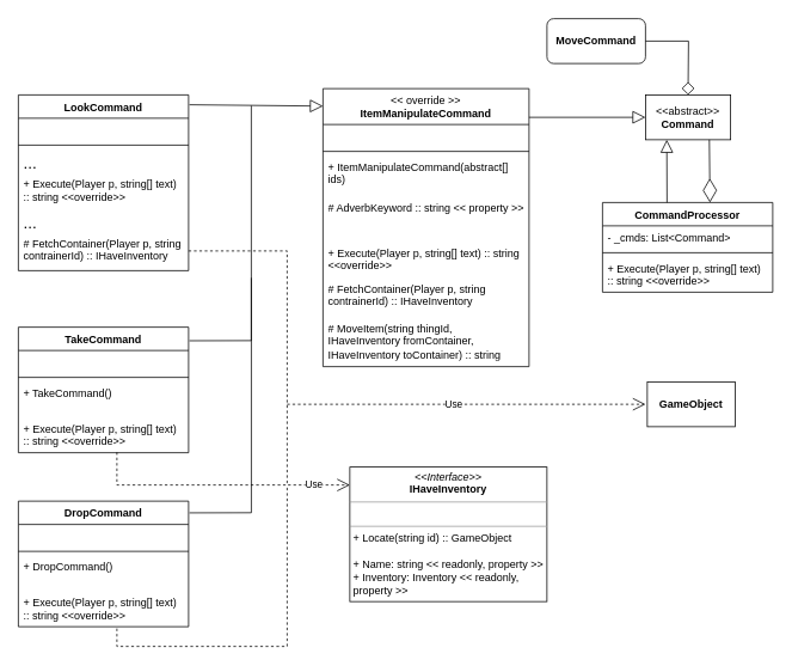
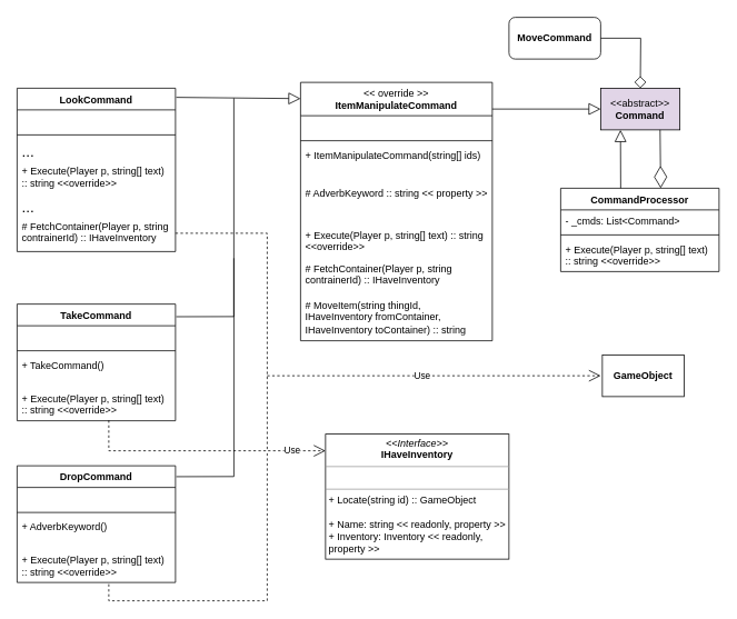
  <mxCell id="0" />
  <mxCell id="1" parent="0" />
  <mxCell id="2" value="CommandProcessor" style="swimlane;fontStyle=1;align=center;verticalAlign=top;childLayout=stackLayout;horizontal=1;startSize=26;horizontalStack=0;resizeParent=1;resizeParentMax=0;resizeLast=0;collapsible=1;marginBottom=0;whiteSpace=wrap;html=1;" parent="1" vertex="1"><mxGeometry x="672" y="225" width="190" height="100" as="geometry" /></mxCell>
  <mxCell id="3" value="- _cmds: List&amp;lt;Command&amp;gt;" style="text;strokeColor=none;fillColor=none;align=left;verticalAlign=top;spacingLeft=4;spacingRight=4;overflow=hidden;rotatable=0;points=[[0,0.5],[1,0.5]];portConstraint=eastwest;whiteSpace=wrap;html=1;" parent="2" vertex="1"><mxGeometry y="26" width="190" height="26" as="geometry" /></mxCell>
  <mxCell id="4" value="" style="line;strokeWidth=1;fillColor=none;align=left;verticalAlign=middle;spacingTop=-1;spacingLeft=3;spacingRight=3;rotatable=0;labelPosition=right;points=[];portConstraint=eastwest;strokeColor=inherit;" parent="2" vertex="1"><mxGeometry y="52" width="190" height="8" as="geometry" /></mxCell>
  <mxCell id="5" value="+ Execute(Player p, string[] text) :: string &amp;lt;&amp;lt;override&amp;gt;&amp;gt;" style="text;strokeColor=none;fillColor=none;align=left;verticalAlign=top;spacingLeft=4;spacingRight=4;overflow=hidden;rotatable=0;points=[[0,0.5],[1,0.5]];portConstraint=eastwest;whiteSpace=wrap;html=1;" parent="2" vertex="1"><mxGeometry y="60" width="190" height="40" as="geometry" /></mxCell>
- <mxCell id="6" value="&amp;lt;&amp;lt;abstract&amp;gt;&amp;gt;&lt;br&gt;&lt;b&gt;Command&lt;/b&gt;" style="html=1;whiteSpace=wrap;" vertex="1" parent="1"><mxGeometry x="720" y="105" width="95" height="50" as="geometry" /></mxCell>
+ <mxCell id="6" value="&amp;lt;&amp;lt;abstract&amp;gt;&amp;gt;&lt;br&gt;&lt;b&gt;Command&lt;/b&gt;" style="html=1;whiteSpace=wrap;fillColor=#e1d5e7;" vertex="1" parent="1"><mxGeometry x="720" y="105" width="95" height="50" as="geometry" /></mxCell>
  <mxCell id="7" value="" style="endArrow=block;endFill=0;endSize=12;html=1;rounded=0;entryX=0.25;entryY=1;entryDx=0;entryDy=0;" edge="1" parent="1"><mxGeometry width="160" relative="1" as="geometry"><mxPoint x="744" y="225" as="sourcePoint" /><mxPoint x="743.75" y="155" as="targetPoint" /></mxGeometry></mxCell>
  <mxCell id="8" value="" style="endArrow=diamondThin;endFill=0;endSize=24;html=1;rounded=0;exitX=0.75;exitY=1;exitDx=0;exitDy=0;" edge="1" parent="1" source="6"><mxGeometry width="160" relative="1" as="geometry"><mxPoint x="562" y="365" as="sourcePoint" /><mxPoint x="792" y="225" as="targetPoint" /></mxGeometry></mxCell>
  <mxCell id="9" value="LookCommand" style="swimlane;fontStyle=1;align=center;verticalAlign=top;childLayout=stackLayout;horizontal=1;startSize=26;horizontalStack=0;resizeParent=1;resizeParentMax=0;resizeLast=0;collapsible=1;marginBottom=0;whiteSpace=wrap;html=1;" vertex="1" parent="1"><mxGeometry x="20" y="105" width="190" height="196" as="geometry" /></mxCell>
  <mxCell id="10" value="&lt;span style=&quot;font-size: 18px;&quot;&gt;&amp;nbsp;&lt;/span&gt;" style="text;strokeColor=none;fillColor=none;align=left;verticalAlign=top;spacingLeft=4;spacingRight=4;overflow=hidden;rotatable=0;points=[[0,0.5],[1,0.5]];portConstraint=eastwest;whiteSpace=wrap;html=1;" vertex="1" parent="9"><mxGeometry y="26" width="190" height="26" as="geometry" /></mxCell>
  <mxCell id="11" value="" style="line;strokeWidth=1;fillColor=none;align=left;verticalAlign=middle;spacingTop=-1;spacingLeft=3;spacingRight=3;rotatable=0;labelPosition=right;points=[];portConstraint=eastwest;strokeColor=inherit;" vertex="1" parent="9"><mxGeometry y="52" width="190" height="8" as="geometry" /></mxCell>
  <mxCell id="12" value="&lt;font style=&quot;font-size: 18px;&quot;&gt;...&lt;/font&gt;" style="text;strokeColor=none;fillColor=none;align=left;verticalAlign=top;spacingLeft=4;spacingRight=4;overflow=hidden;rotatable=0;points=[[0,0.5],[1,0.5]];portConstraint=eastwest;whiteSpace=wrap;html=1;" vertex="1" parent="9"><mxGeometry y="60" width="190" height="26" as="geometry" /></mxCell>
  <mxCell id="13" value="+ Execute(Player p, string[] text) :: string &amp;lt;&amp;lt;override&amp;gt;&amp;gt;" style="text;strokeColor=none;fillColor=none;align=left;verticalAlign=top;spacingLeft=4;spacingRight=4;overflow=hidden;rotatable=0;points=[[0,0.5],[1,0.5]];portConstraint=eastwest;whiteSpace=wrap;html=1;" vertex="1" parent="9"><mxGeometry y="86" width="190" height="40" as="geometry" /></mxCell>
  <mxCell id="14" value="&lt;font style=&quot;font-size: 18px;&quot;&gt;...&lt;/font&gt;" style="text;strokeColor=none;fillColor=none;align=left;verticalAlign=top;spacingLeft=4;spacingRight=4;overflow=hidden;rotatable=0;points=[[0,0.5],[1,0.5]];portConstraint=eastwest;whiteSpace=wrap;html=1;" vertex="1" parent="9"><mxGeometry y="126" width="190" height="26" as="geometry" /></mxCell>
  <mxCell id="15" value="&lt;font style=&quot;font-size: 12px;&quot;&gt;# FetchContainer(Player p, string contrainerId) :: IHaveInventory&lt;/font&gt;" style="text;strokeColor=none;fillColor=none;align=left;verticalAlign=top;spacingLeft=4;spacingRight=4;overflow=hidden;rotatable=0;points=[[0,0.5],[1,0.5]];portConstraint=eastwest;whiteSpace=wrap;html=1;" vertex="1" parent="9"><mxGeometry y="152" width="190" height="44" as="geometry" /></mxCell>
  <mxCell id="16" value="" style="endArrow=block;endFill=0;endSize=12;html=1;rounded=0;entryX=0;entryY=0.5;entryDx=0;entryDy=0;exitX=1;exitY=0.5;exitDx=0;exitDy=0;" edge="1" parent="1" target="6"><mxGeometry width="160" relative="1" as="geometry"><mxPoint x="582" y="130" as="sourcePoint" /><mxPoint x="753.75" y="165" as="targetPoint" /></mxGeometry></mxCell>
  <mxCell id="17" value="" style="endArrow=block;endFill=0;endSize=12;html=1;rounded=0;entryX=0;entryY=0.25;entryDx=0;entryDy=0;exitX=1.005;exitY=0.056;exitDx=0;exitDy=0;exitPerimeter=0;" edge="1" parent="1" source="9"><mxGeometry width="160" relative="1" as="geometry"><mxPoint x="530" y="140" as="sourcePoint" /><mxPoint x="360" y="117.5" as="targetPoint" /></mxGeometry></mxCell>
  <mxCell id="18" value="&lt;span style=&quot;font-weight: normal;&quot;&gt;&amp;lt;&amp;lt; override &amp;gt;&amp;gt;&lt;br&gt;&lt;/span&gt;ItemManipulateCommand" style="swimlane;fontStyle=1;align=center;verticalAlign=top;childLayout=stackLayout;horizontal=1;startSize=40;horizontalStack=0;resizeParent=1;resizeParentMax=0;resizeLast=0;collapsible=1;marginBottom=0;whiteSpace=wrap;html=1;" vertex="1" parent="1"><mxGeometry x="360" y="98" width="230" height="310" as="geometry" /></mxCell>
  <mxCell id="19" value="&amp;nbsp;" style="text;strokeColor=none;fillColor=none;align=left;verticalAlign=top;spacingLeft=4;spacingRight=4;overflow=hidden;rotatable=0;points=[[0,0.5],[1,0.5]];portConstraint=eastwest;whiteSpace=wrap;html=1;" vertex="1" parent="18"><mxGeometry y="40" width="230" height="26" as="geometry" /></mxCell>
  <mxCell id="20" value="" style="line;strokeWidth=1;fillColor=none;align=left;verticalAlign=middle;spacingTop=-1;spacingLeft=3;spacingRight=3;rotatable=0;labelPosition=right;points=[];portConstraint=eastwest;strokeColor=inherit;" vertex="1" parent="18"><mxGeometry y="66" width="230" height="8" as="geometry" /></mxCell>
- <mxCell id="21" value="+&amp;nbsp;ItemManipulateCommand(abstract[] ids)" style="text;strokeColor=none;fillColor=none;align=left;verticalAlign=top;spacingLeft=4;spacingRight=4;overflow=hidden;rotatable=0;points=[[0,0.5],[1,0.5]];portConstraint=eastwest;whiteSpace=wrap;html=1;" vertex="1" parent="18"><mxGeometry y="74" width="230" height="46" as="geometry" /></mxCell>
+ <mxCell id="21" value="+&amp;nbsp;ItemManipulateCommand(string[] ids)" style="text;strokeColor=none;fillColor=none;align=left;verticalAlign=top;spacingLeft=4;spacingRight=4;overflow=hidden;rotatable=0;points=[[0,0.5],[1,0.5]];portConstraint=eastwest;whiteSpace=wrap;html=1;" vertex="1" parent="18"><mxGeometry y="74" width="230" height="46" as="geometry" /></mxCell>
  <mxCell id="22" value="# AdverbKeyword :: string &amp;lt;&amp;lt; property &amp;gt;&amp;gt;" style="text;strokeColor=none;fillColor=none;align=left;verticalAlign=top;spacingLeft=4;spacingRight=4;overflow=hidden;rotatable=0;points=[[0,0.5],[1,0.5]];portConstraint=eastwest;whiteSpace=wrap;html=1;" vertex="1" parent="18"><mxGeometry y="120" width="230" height="50" as="geometry" /></mxCell>
  <mxCell id="23" value="+ Execute(Player p, string[] text) :: string &amp;lt;&amp;lt;override&amp;gt;&amp;gt;" style="text;strokeColor=none;fillColor=none;align=left;verticalAlign=top;spacingLeft=4;spacingRight=4;overflow=hidden;rotatable=0;points=[[0,0.5],[1,0.5]];portConstraint=eastwest;whiteSpace=wrap;html=1;" vertex="1" parent="18"><mxGeometry y="170" width="230" height="40" as="geometry" /></mxCell>
  <mxCell id="24" value="&lt;font style=&quot;font-size: 12px;&quot;&gt;# FetchContainer(Player p, string contrainerId) :: IHaveInventory&lt;/font&gt;" style="text;strokeColor=none;fillColor=none;align=left;verticalAlign=top;spacingLeft=4;spacingRight=4;overflow=hidden;rotatable=0;points=[[0,0.5],[1,0.5]];portConstraint=eastwest;whiteSpace=wrap;html=1;" vertex="1" parent="18"><mxGeometry y="210" width="230" height="44" as="geometry" /></mxCell>
  <mxCell id="25" value="&lt;font style=&quot;font-size: 12px;&quot;&gt;#&amp;nbsp;MoveItem(string thingId, IHaveInventory fromContainer, IHaveInventory toContainer) :: string&lt;/font&gt;" style="text;strokeColor=none;fillColor=none;align=left;verticalAlign=top;spacingLeft=4;spacingRight=4;overflow=hidden;rotatable=0;points=[[0,0.5],[1,0.5]];portConstraint=eastwest;whiteSpace=wrap;html=1;" vertex="1" parent="18"><mxGeometry y="254" width="230" height="56" as="geometry" /></mxCell>
  <mxCell id="26" value="&lt;b&gt;MoveCommand&lt;/b&gt;" style="html=1;whiteSpace=wrap;rounded=1;" vertex="1" parent="1"><mxGeometry x="610" y="20" width="110" height="50" as="geometry" /></mxCell>
  <mxCell id="27" value="" style="endArrow=diamond;endFill=0;endSize=12;html=1;rounded=0;entryX=0.5;entryY=0;entryDx=0;entryDy=0;exitX=1;exitY=0.5;exitDx=0;exitDy=0;" edge="1" parent="1" source="26" target="6"><mxGeometry width="160" relative="1" as="geometry"><mxPoint x="592" y="140" as="sourcePoint" /><mxPoint x="730" y="140" as="targetPoint" /><Array as="points"><mxPoint x="768" y="45" /></Array></mxGeometry></mxCell>
  <mxCell id="28" value="TakeCommand" style="swimlane;fontStyle=1;align=center;verticalAlign=top;childLayout=stackLayout;horizontal=1;startSize=26;horizontalStack=0;resizeParent=1;resizeParentMax=0;resizeLast=0;collapsible=1;marginBottom=0;whiteSpace=wrap;html=1;" vertex="1" parent="1"><mxGeometry x="20" y="364" width="190" height="140" as="geometry" /></mxCell>
  <mxCell id="29" value="&lt;span style=&quot;font-size: 18px;&quot;&gt;&amp;nbsp;&lt;/span&gt;" style="text;strokeColor=none;fillColor=none;align=left;verticalAlign=top;spacingLeft=4;spacingRight=4;overflow=hidden;rotatable=0;points=[[0,0.5],[1,0.5]];portConstraint=eastwest;whiteSpace=wrap;html=1;" vertex="1" parent="28"><mxGeometry y="26" width="190" height="26" as="geometry" /></mxCell>
  <mxCell id="30" value="" style="line;strokeWidth=1;fillColor=none;align=left;verticalAlign=middle;spacingTop=-1;spacingLeft=3;spacingRight=3;rotatable=0;labelPosition=right;points=[];portConstraint=eastwest;strokeColor=inherit;" vertex="1" parent="28"><mxGeometry y="52" width="190" height="8" as="geometry" /></mxCell>
  <mxCell id="31" value="+ TakeCommand()" style="text;strokeColor=none;fillColor=none;align=left;verticalAlign=top;spacingLeft=4;spacingRight=4;overflow=hidden;rotatable=0;points=[[0,0.5],[1,0.5]];portConstraint=eastwest;whiteSpace=wrap;html=1;" vertex="1" parent="28"><mxGeometry y="60" width="190" height="40" as="geometry" /></mxCell>
  <mxCell id="32" style="edgeStyle=orthogonalEdgeStyle;rounded=0;orthogonalLoop=1;jettySize=auto;html=1;exitX=0.579;exitY=0.986;exitDx=0;exitDy=0;endArrow=none;endFill=0;dashed=1;exitPerimeter=0;" edge="1" parent="28" source="33"><mxGeometry relative="1" as="geometry"><mxPoint x="300" y="176.0" as="targetPoint" /><Array as="points"><mxPoint x="110" y="176" /></Array></mxGeometry></mxCell>
  <mxCell id="33" value="+ Execute(Player p, string[] text) :: string &amp;lt;&amp;lt;override&amp;gt;&amp;gt;" style="text;strokeColor=none;fillColor=none;align=left;verticalAlign=top;spacingLeft=4;spacingRight=4;overflow=hidden;rotatable=0;points=[[0,0.5],[1,0.5]];portConstraint=eastwest;whiteSpace=wrap;html=1;" vertex="1" parent="28"><mxGeometry y="100" width="190" height="40" as="geometry" /></mxCell>
  <mxCell id="34" value="DropCommand" style="swimlane;fontStyle=1;align=center;verticalAlign=top;childLayout=stackLayout;horizontal=1;startSize=26;horizontalStack=0;resizeParent=1;resizeParentMax=0;resizeLast=0;collapsible=1;marginBottom=0;whiteSpace=wrap;html=1;" vertex="1" parent="1"><mxGeometry x="20" y="558" width="190" height="140" as="geometry" /></mxCell>
  <mxCell id="35" value="&lt;span style=&quot;font-size: 18px;&quot;&gt;&amp;nbsp;&lt;/span&gt;" style="text;strokeColor=none;fillColor=none;align=left;verticalAlign=top;spacingLeft=4;spacingRight=4;overflow=hidden;rotatable=0;points=[[0,0.5],[1,0.5]];portConstraint=eastwest;whiteSpace=wrap;html=1;" vertex="1" parent="34"><mxGeometry y="26" width="190" height="26" as="geometry" /></mxCell>
  <mxCell id="36" value="" style="line;strokeWidth=1;fillColor=none;align=left;verticalAlign=middle;spacingTop=-1;spacingLeft=3;spacingRight=3;rotatable=0;labelPosition=right;points=[];portConstraint=eastwest;strokeColor=inherit;" vertex="1" parent="34"><mxGeometry y="52" width="190" height="8" as="geometry" /></mxCell>
- <mxCell id="37" value="+ DropCommand()" style="text;strokeColor=none;fillColor=none;align=left;verticalAlign=top;spacingLeft=4;spacingRight=4;overflow=hidden;rotatable=0;points=[[0,0.5],[1,0.5]];portConstraint=eastwest;whiteSpace=wrap;html=1;" vertex="1" parent="34"><mxGeometry y="60" width="190" height="40" as="geometry" /></mxCell>
+ <mxCell id="37" value="+ AdverbKeyword()" style="text;strokeColor=none;fillColor=none;align=left;verticalAlign=top;spacingLeft=4;spacingRight=4;overflow=hidden;rotatable=0;points=[[0,0.5],[1,0.5]];portConstraint=eastwest;whiteSpace=wrap;html=1;" vertex="1" parent="34"><mxGeometry y="60" width="190" height="40" as="geometry" /></mxCell>
  <mxCell id="38" value="+ Execute(Player p, string[] text) :: string &amp;lt;&amp;lt;override&amp;gt;&amp;gt;" style="text;strokeColor=none;fillColor=none;align=left;verticalAlign=top;spacingLeft=4;spacingRight=4;overflow=hidden;rotatable=0;points=[[0,0.5],[1,0.5]];portConstraint=eastwest;whiteSpace=wrap;html=1;" vertex="1" parent="34"><mxGeometry y="100" width="190" height="40" as="geometry" /></mxCell>
  <mxCell id="39" value="" style="endArrow=none;endFill=0;endSize=12;html=1;rounded=0;exitX=1.005;exitY=0.062;exitDx=0;exitDy=0;exitPerimeter=0;" edge="1" parent="1"><mxGeometry width="160" relative="1" as="geometry"><mxPoint x="210.95" y="379.152" as="sourcePoint" /><mxPoint x="280" y="117" as="targetPoint" /><Array as="points"><mxPoint x="280" y="379" /></Array></mxGeometry></mxCell>
  <mxCell id="40" value="" style="endArrow=none;endFill=0;endSize=12;html=1;rounded=0;exitX=1.005;exitY=0.062;exitDx=0;exitDy=0;exitPerimeter=0;" edge="1" parent="1"><mxGeometry width="160" relative="1" as="geometry"><mxPoint x="211" y="571.072" as="sourcePoint" /><mxPoint x="280.05" y="308.92" as="targetPoint" /><Array as="points"><mxPoint x="280.05" y="570.92" /></Array></mxGeometry></mxCell>
  <mxCell id="41" value="&lt;p style=&quot;margin:0px;margin-top:4px;text-align:center;&quot;&gt;&lt;i&gt;&amp;lt;&amp;lt;Interface&amp;gt;&amp;gt;&lt;/i&gt;&lt;br&gt;&lt;b&gt;IHaveInventory&lt;/b&gt;&lt;/p&gt;&lt;hr size=&quot;1&quot;&gt;&lt;p style=&quot;margin:0px;margin-left:4px;&quot;&gt;&amp;nbsp;&lt;/p&gt;&lt;hr size=&quot;1&quot;&gt;&lt;p style=&quot;margin:0px;margin-left:4px;&quot;&gt;+ Locate(string id) :: GameObject&lt;br&gt;&lt;br&gt;&lt;/p&gt;&lt;p style=&quot;margin:0px;margin-left:4px;&quot;&gt;+ Name: string &amp;lt;&amp;lt; readonly, property &amp;gt;&amp;gt;&lt;/p&gt;&lt;p style=&quot;margin:0px;margin-left:4px;&quot;&gt;+ Inventory: Inventory &amp;lt;&amp;lt; readonly, property &amp;gt;&amp;gt;&lt;/p&gt;" style="verticalAlign=top;align=left;overflow=fill;fontSize=12;fontFamily=Helvetica;html=1;whiteSpace=wrap;" vertex="1" parent="1"><mxGeometry x="390" y="520" width="220" height="150" as="geometry" /></mxCell>
  <mxCell id="42" value="Use" style="endArrow=open;endSize=12;dashed=1;html=1;rounded=0;exitX=1;exitY=0.5;exitDx=0;exitDy=0;" edge="1" parent="1" source="15"><mxGeometry x="0.819" width="160" relative="1" as="geometry"><mxPoint x="310" y="420" as="sourcePoint" /><mxPoint x="390" y="540" as="targetPoint" /><Array as="points"><mxPoint x="320" y="279" /><mxPoint x="320" y="540" /></Array><mxPoint as="offset" /></mxGeometry></mxCell>
  <mxCell id="43" style="edgeStyle=orthogonalEdgeStyle;rounded=0;orthogonalLoop=1;jettySize=auto;html=1;endArrow=none;endFill=0;dashed=1;" edge="1" parent="1"><mxGeometry relative="1" as="geometry"><mxPoint x="320" y="540" as="targetPoint" /><mxPoint x="130" y="700" as="sourcePoint" /><Array as="points"><mxPoint x="130" y="720" /><mxPoint x="320" y="720" /></Array></mxGeometry></mxCell>
  <mxCell id="44" value="Use" style="endArrow=open;endSize=12;dashed=1;html=1;rounded=0;" edge="1" parent="1"><mxGeometry x="-0.07" width="160" relative="1" as="geometry"><mxPoint x="320" y="450" as="sourcePoint" /><mxPoint x="720" y="450" as="targetPoint" /><Array as="points"><mxPoint x="580" y="450" /><mxPoint x="600" y="450" /></Array><mxPoint as="offset" /></mxGeometry></mxCell>
  <mxCell id="45" value="&lt;b&gt;GameObject&lt;/b&gt;" style="html=1;whiteSpace=wrap;" vertex="1" parent="1"><mxGeometry x="722" y="425" width="98" height="50" as="geometry" /></mxCell>
